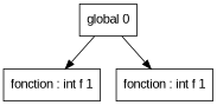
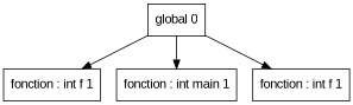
  digraph {
    node [fontname=Arial shape=record]
    n1 [label="{ fonction : int f 1\n	}"]
+   n2 [label="{ fonction : int main 1\n	}"]
    n3 [label="{ fonction : int f 1\n	}"]
    n4 [label="{ global 0\n	}"]
    n4 -> n1
+   n4 -> n2
    n4 -> n3
  }
